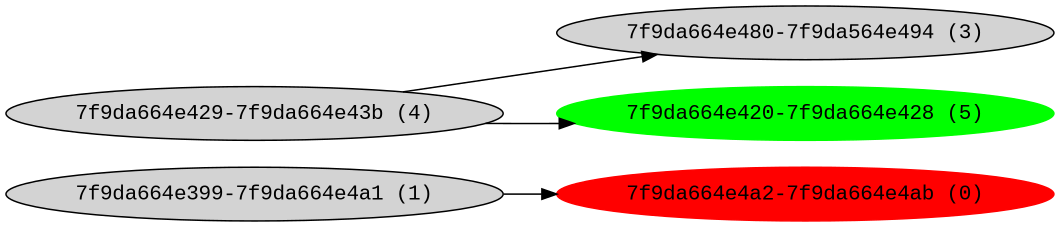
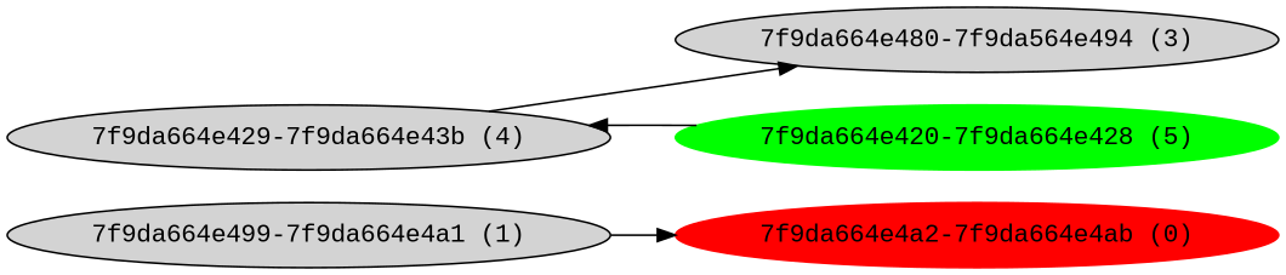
  digraph {
    fontname="Liberation Mono"
    rankdir=LR
    node [fontname="Liberation Mono" style=filled]
    edge [fontname="Liberation Mono"]
    n1 [color=red label="7f9da664e4a2-7f9da664e4ab (0)"]
-   n2 [label="7f9da664e399-7f9da664e4a1 (1)"]
+   n2 [label="7f9da664e499-7f9da664e4a1 (1)"]
    n3 [label="7f9da664e480-7f9da564e494 (3)"]
    n4 [label="7f9da664e429-7f9da664e43b (4)"]
    n5 [color=green label="7f9da664e420-7f9da664e428 (5)"]
    n2 -> n1
    n4 -> n3
-   n4 -> n5
+   n5 -> n4
  }
